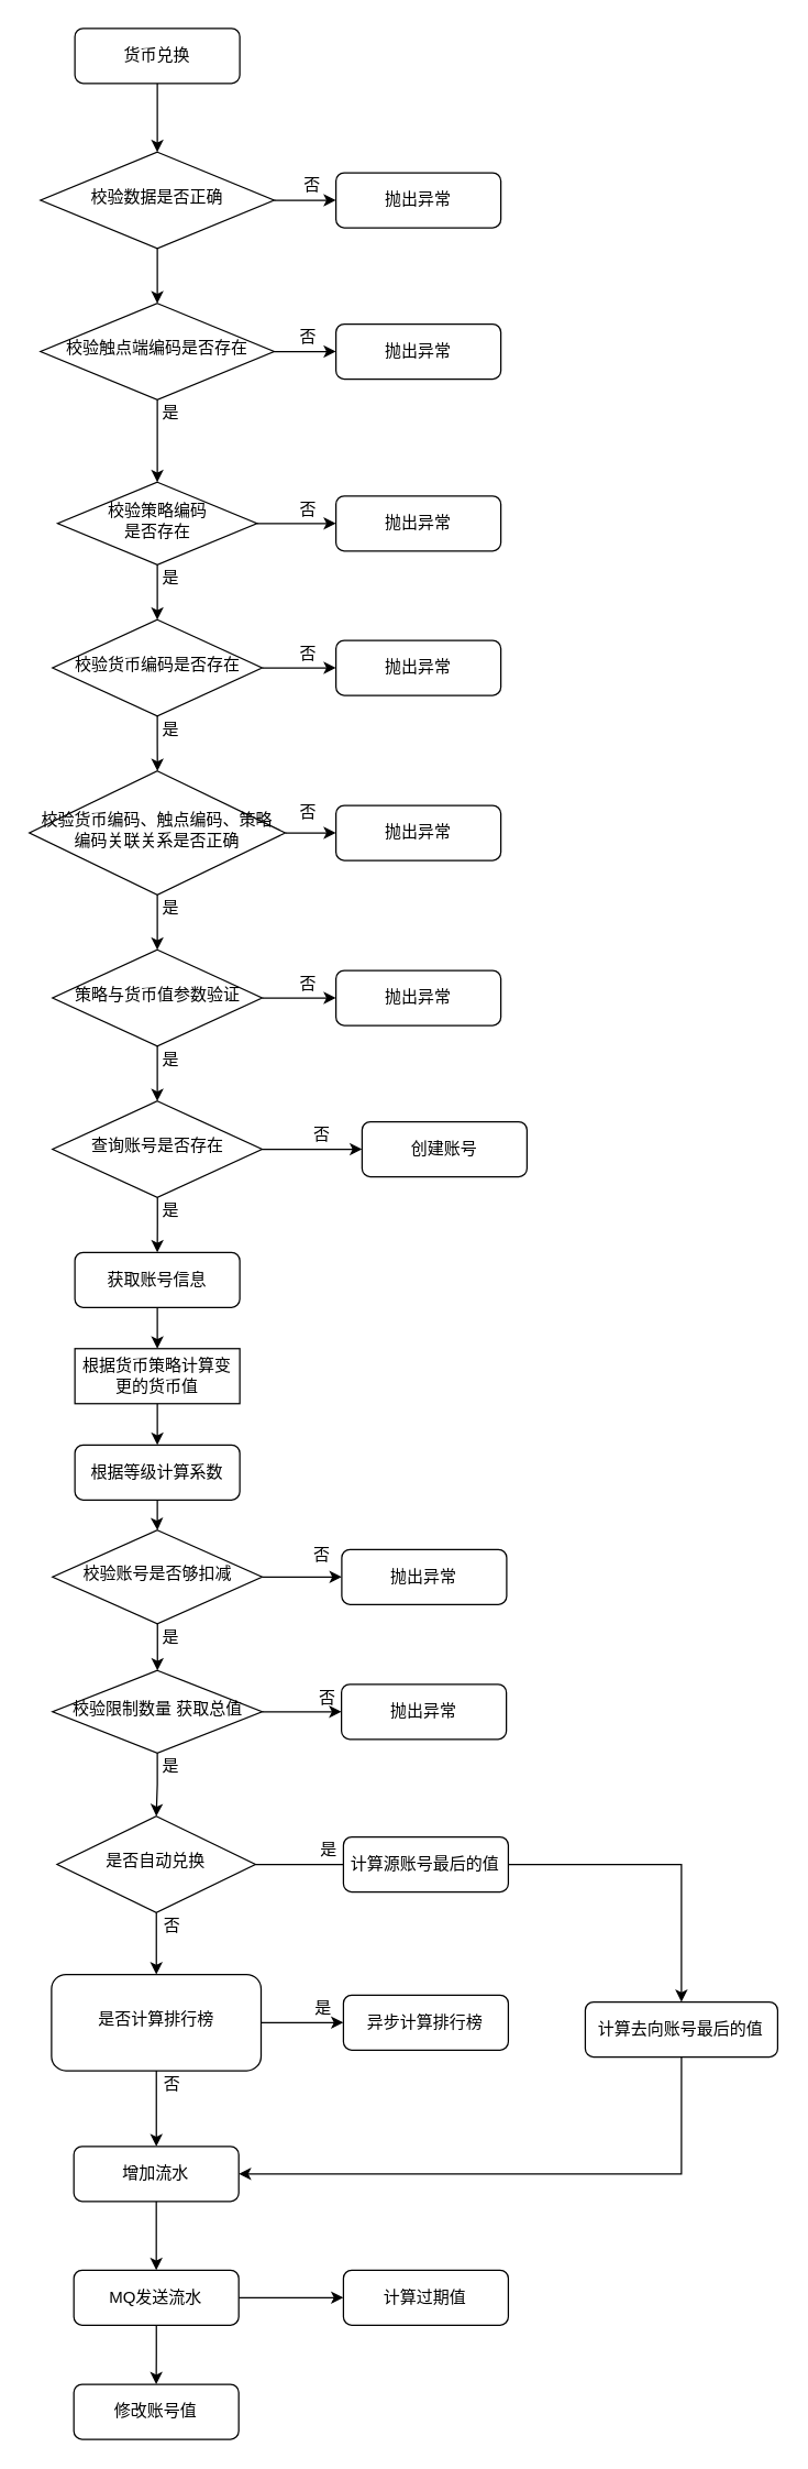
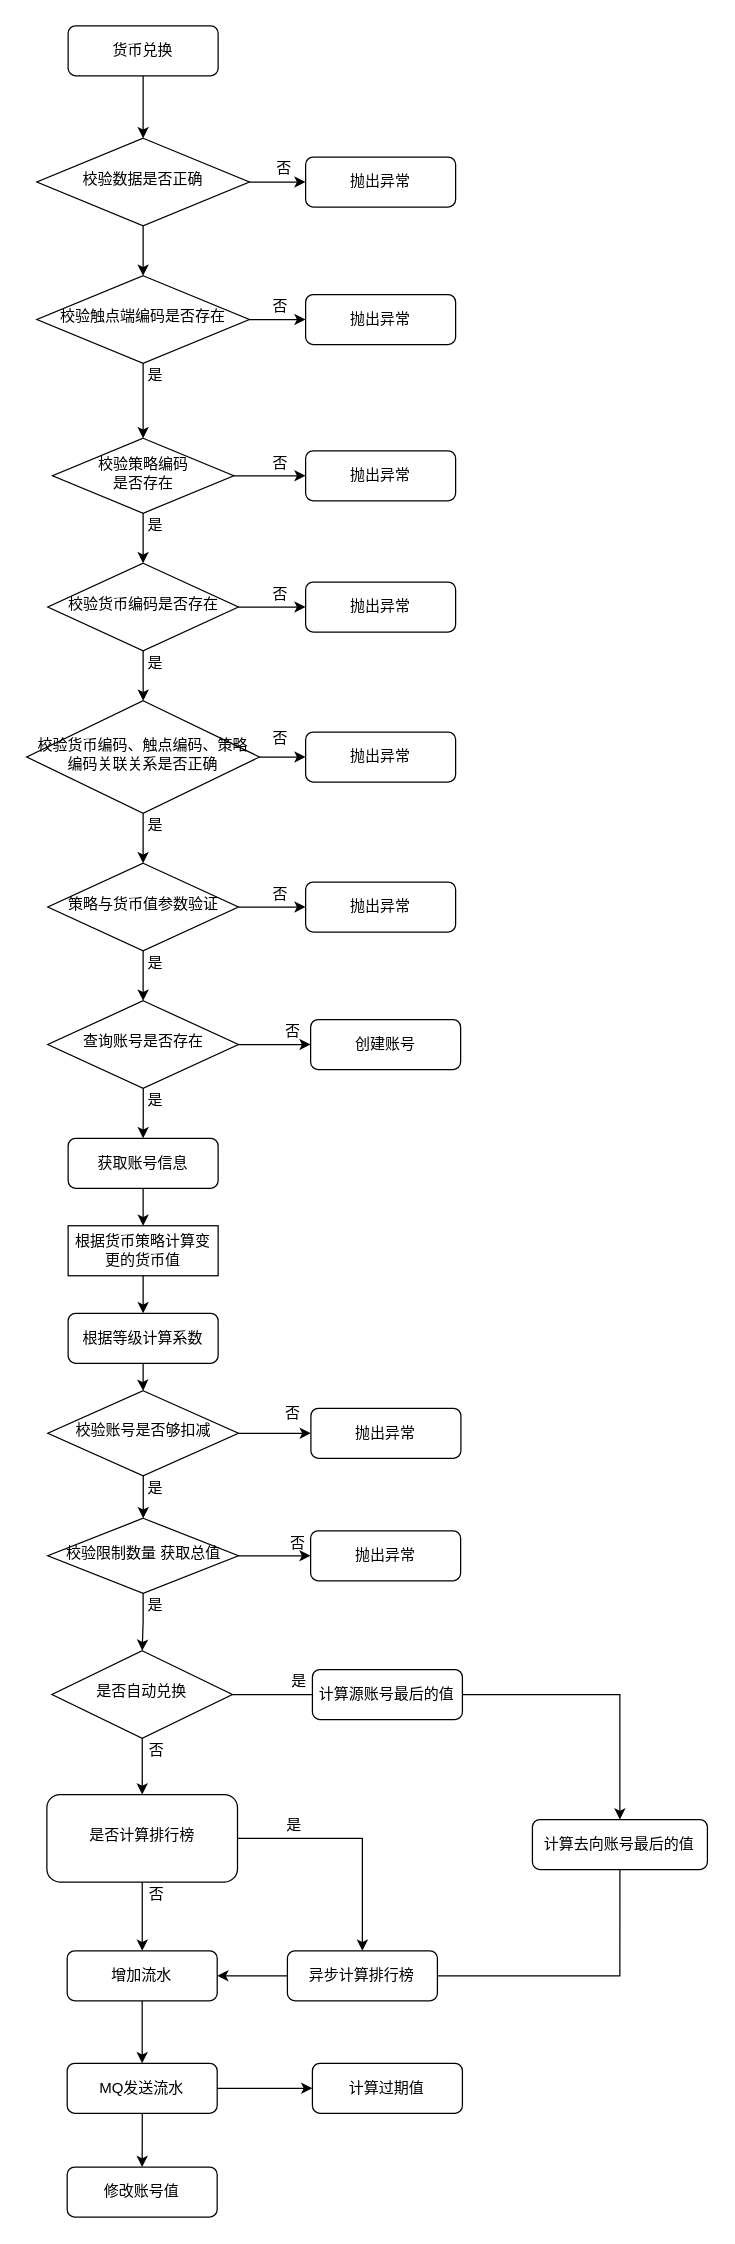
  <mxCell id="0" />
  <mxCell id="1" parent="0" />
  <mxCell id="2" value="" style="edgeStyle=orthogonalEdgeStyle;rounded=0;orthogonalLoop=1;jettySize=auto;html=1;" edge="1" parent="1" source="3" target="82"><mxGeometry relative="1" as="geometry" /></mxCell>
  <mxCell id="3" value="货币兑换" style="rounded=1;whiteSpace=wrap;html=1;fontSize=12;glass=0;strokeWidth=1;shadow=0;" parent="1" vertex="1"><mxGeometry x="54" y="20" width="120" height="40" as="geometry" /></mxCell>
  <mxCell id="4" value="" style="edgeStyle=orthogonalEdgeStyle;rounded=0;orthogonalLoop=1;jettySize=auto;html=1;" parent="1" source="6" target="7" edge="1"><mxGeometry relative="1" as="geometry" /></mxCell>
  <mxCell id="5" value="" style="edgeStyle=orthogonalEdgeStyle;rounded=0;orthogonalLoop=1;jettySize=auto;html=1;" parent="1" source="6" target="10" edge="1"><mxGeometry relative="1" as="geometry" /></mxCell>
  <mxCell id="6" value="校验触点端编码是否存在" style="rhombus;whiteSpace=wrap;html=1;shadow=0;fontFamily=Helvetica;fontSize=12;align=center;strokeWidth=1;spacing=6;spacingTop=-4;" parent="1" vertex="1"><mxGeometry x="29" y="220" width="170" height="70" as="geometry" /></mxCell>
  <mxCell id="7" value="抛出异常" style="rounded=1;whiteSpace=wrap;html=1;fontSize=12;glass=0;strokeWidth=1;shadow=0;" parent="1" vertex="1"><mxGeometry x="244" y="235" width="120" height="40" as="geometry" /></mxCell>
  <mxCell id="8" value="" style="edgeStyle=orthogonalEdgeStyle;rounded=0;orthogonalLoop=1;jettySize=auto;html=1;" parent="1" source="10" target="13" edge="1"><mxGeometry relative="1" as="geometry" /></mxCell>
  <mxCell id="9" style="edgeStyle=orthogonalEdgeStyle;rounded=0;orthogonalLoop=1;jettySize=auto;html=1;exitX=0.5;exitY=1;exitDx=0;exitDy=0;entryX=0.5;entryY=0;entryDx=0;entryDy=0;" parent="1" source="10" target="17" edge="1"><mxGeometry relative="1" as="geometry" /></mxCell>
  <mxCell id="10" value="校验策略编码&lt;br&gt;是否存在" style="rhombus;whiteSpace=wrap;html=1;shadow=0;fontFamily=Helvetica;fontSize=12;align=center;strokeWidth=1;spacing=6;spacingTop=-4;" parent="1" vertex="1"><mxGeometry x="41.5" y="350" width="145" height="60" as="geometry" /></mxCell>
  <mxCell id="11" value="否" style="text;html=1;strokeColor=none;fillColor=none;align=center;verticalAlign=middle;whiteSpace=wrap;rounded=0;" parent="1" vertex="1"><mxGeometry x="214" y="235" width="20" height="20" as="geometry" /></mxCell>
  <mxCell id="12" value="是" style="text;html=1;strokeColor=none;fillColor=none;align=center;verticalAlign=middle;whiteSpace=wrap;rounded=0;" parent="1" vertex="1"><mxGeometry x="114" y="290" width="20" height="20" as="geometry" /></mxCell>
  <mxCell id="13" value="抛出异常" style="rounded=1;whiteSpace=wrap;html=1;fontSize=12;glass=0;strokeWidth=1;shadow=0;" parent="1" vertex="1"><mxGeometry x="244" y="360" width="120" height="40" as="geometry" /></mxCell>
  <mxCell id="14" value="否" style="text;html=1;strokeColor=none;fillColor=none;align=center;verticalAlign=middle;whiteSpace=wrap;rounded=0;" parent="1" vertex="1"><mxGeometry x="214" y="360" width="20" height="20" as="geometry" /></mxCell>
  <mxCell id="15" value="" style="edgeStyle=orthogonalEdgeStyle;rounded=0;orthogonalLoop=1;jettySize=auto;html=1;" parent="1" source="17" target="18" edge="1"><mxGeometry relative="1" as="geometry" /></mxCell>
  <mxCell id="16" style="edgeStyle=orthogonalEdgeStyle;rounded=0;orthogonalLoop=1;jettySize=auto;html=1;exitX=0.5;exitY=1;exitDx=0;exitDy=0;" parent="1" source="17" target="22" edge="1"><mxGeometry relative="1" as="geometry" /></mxCell>
  <mxCell id="17" value="校验货币编码是否存在" style="rhombus;whiteSpace=wrap;html=1;shadow=0;fontFamily=Helvetica;fontSize=12;align=center;strokeWidth=1;spacing=6;spacingTop=-4;" parent="1" vertex="1"><mxGeometry x="37.75" y="450" width="152.5" height="70" as="geometry" /></mxCell>
  <mxCell id="18" value="抛出异常" style="rounded=1;whiteSpace=wrap;html=1;fontSize=12;glass=0;strokeWidth=1;shadow=0;" parent="1" vertex="1"><mxGeometry x="244" y="465" width="120" height="40" as="geometry" /></mxCell>
  <mxCell id="19" value="否" style="text;html=1;strokeColor=none;fillColor=none;align=center;verticalAlign=middle;whiteSpace=wrap;rounded=0;" parent="1" vertex="1"><mxGeometry x="214" y="465" width="20" height="20" as="geometry" /></mxCell>
  <mxCell id="20" value="" style="edgeStyle=orthogonalEdgeStyle;rounded=0;orthogonalLoop=1;jettySize=auto;html=1;" parent="1" source="22" target="23" edge="1"><mxGeometry relative="1" as="geometry" /></mxCell>
  <mxCell id="21" style="edgeStyle=orthogonalEdgeStyle;rounded=0;orthogonalLoop=1;jettySize=auto;html=1;exitX=0.5;exitY=1;exitDx=0;exitDy=0;entryX=0.5;entryY=0;entryDx=0;entryDy=0;" parent="1" source="22" target="27" edge="1"><mxGeometry relative="1" as="geometry" /></mxCell>
  <mxCell id="22" value="校验货币编码、触点编码、策略编码关联关系是否正确" style="rhombus;whiteSpace=wrap;html=1;shadow=0;fontFamily=Helvetica;fontSize=12;align=center;strokeWidth=1;spacing=6;spacingTop=-4;" parent="1" vertex="1"><mxGeometry x="20.88" y="560" width="186.25" height="90" as="geometry" /></mxCell>
  <mxCell id="23" value="抛出异常" style="rounded=1;whiteSpace=wrap;html=1;fontSize=12;glass=0;strokeWidth=1;shadow=0;" parent="1" vertex="1"><mxGeometry x="244" y="585" width="120" height="40" as="geometry" /></mxCell>
  <mxCell id="24" value="否" style="text;html=1;strokeColor=none;fillColor=none;align=center;verticalAlign=middle;whiteSpace=wrap;rounded=0;" parent="1" vertex="1"><mxGeometry x="214" y="580" width="20" height="20" as="geometry" /></mxCell>
  <mxCell id="25" value="" style="edgeStyle=orthogonalEdgeStyle;rounded=0;orthogonalLoop=1;jettySize=auto;html=1;" parent="1" source="27" target="28" edge="1"><mxGeometry relative="1" as="geometry" /></mxCell>
  <mxCell id="26" value="" style="edgeStyle=orthogonalEdgeStyle;rounded=0;orthogonalLoop=1;jettySize=auto;html=1;" parent="1" source="27" target="35" edge="1"><mxGeometry relative="1" as="geometry" /></mxCell>
  <mxCell id="27" value="策略与货币值参数验证" style="rhombus;whiteSpace=wrap;html=1;shadow=0;fontFamily=Helvetica;fontSize=12;align=center;strokeWidth=1;spacing=6;spacingTop=-4;" parent="1" vertex="1"><mxGeometry x="37.75" y="690" width="152.5" height="70" as="geometry" /></mxCell>
  <mxCell id="28" value="抛出异常" style="rounded=1;whiteSpace=wrap;html=1;fontSize=12;glass=0;strokeWidth=1;shadow=0;" parent="1" vertex="1"><mxGeometry x="244" y="705" width="120" height="40" as="geometry" /></mxCell>
  <mxCell id="29" value="否" style="text;html=1;strokeColor=none;fillColor=none;align=center;verticalAlign=middle;whiteSpace=wrap;rounded=0;" parent="1" vertex="1"><mxGeometry x="214" y="705" width="20" height="20" as="geometry" /></mxCell>
  <mxCell id="30" value="是" style="text;html=1;strokeColor=none;fillColor=none;align=center;verticalAlign=middle;whiteSpace=wrap;rounded=0;" parent="1" vertex="1"><mxGeometry x="114" y="410" width="20" height="20" as="geometry" /></mxCell>
  <mxCell id="31" value="是" style="text;html=1;strokeColor=none;fillColor=none;align=center;verticalAlign=middle;whiteSpace=wrap;rounded=0;" parent="1" vertex="1"><mxGeometry x="114" y="520" width="20" height="20" as="geometry" /></mxCell>
  <mxCell id="32" value="是" style="text;html=1;strokeColor=none;fillColor=none;align=center;verticalAlign=middle;whiteSpace=wrap;rounded=0;" parent="1" vertex="1"><mxGeometry x="114" y="650" width="20" height="20" as="geometry" /></mxCell>
  <mxCell id="33" style="edgeStyle=orthogonalEdgeStyle;rounded=0;orthogonalLoop=1;jettySize=auto;html=1;exitX=1;exitY=0.5;exitDx=0;exitDy=0;entryX=0;entryY=0.5;entryDx=0;entryDy=0;" parent="1" source="35" target="36" edge="1"><mxGeometry relative="1" as="geometry" /></mxCell>
  <mxCell id="34" value="" style="edgeStyle=orthogonalEdgeStyle;rounded=0;orthogonalLoop=1;jettySize=auto;html=1;" parent="1" source="35" target="39" edge="1"><mxGeometry relative="1" as="geometry" /></mxCell>
  <mxCell id="35" value="查询账号是否存在" style="rhombus;whiteSpace=wrap;html=1;shadow=0;fontFamily=Helvetica;fontSize=12;align=center;strokeWidth=1;spacing=6;spacingTop=-4;" parent="1" vertex="1"><mxGeometry x="37.75" y="800" width="152.5" height="70" as="geometry" /></mxCell>
- <mxCell id="36" value="创建账号" style="rounded=1;whiteSpace=wrap;html=1;fontSize=12;glass=0;strokeWidth=1;shadow=0;" parent="1" vertex="1"><mxGeometry x="263" y="815" width="120" height="40" as="geometry" /></mxCell>
+ <mxCell id="36" value="创建账号" style="rounded=1;whiteSpace=wrap;html=1;fontSize=12;glass=0;strokeWidth=1;shadow=0;" parent="1" vertex="1"><mxGeometry x="248" y="815" width="120" height="40" as="geometry" /></mxCell>
  <mxCell id="37" value="否" style="text;html=1;strokeColor=none;fillColor=none;align=center;verticalAlign=middle;whiteSpace=wrap;rounded=0;" parent="1" vertex="1"><mxGeometry x="224" y="815" width="20" height="20" as="geometry" /></mxCell>
  <mxCell id="38" style="edgeStyle=orthogonalEdgeStyle;rounded=0;orthogonalLoop=1;jettySize=auto;html=1;exitX=0.5;exitY=1;exitDx=0;exitDy=0;entryX=0.5;entryY=0;entryDx=0;entryDy=0;" parent="1" source="39" target="41" edge="1"><mxGeometry relative="1" as="geometry" /></mxCell>
  <mxCell id="39" value="获取账号信息" style="rounded=1;whiteSpace=wrap;html=1;fontSize=12;glass=0;strokeWidth=1;shadow=0;" parent="1" vertex="1"><mxGeometry x="54" y="910" width="120" height="40" as="geometry" /></mxCell>
  <mxCell id="40" style="edgeStyle=orthogonalEdgeStyle;rounded=0;orthogonalLoop=1;jettySize=auto;html=1;exitX=0.5;exitY=1;exitDx=0;exitDy=0;entryX=0.5;entryY=0;entryDx=0;entryDy=0;" parent="1" source="41" target="43" edge="1"><mxGeometry relative="1" as="geometry" /></mxCell>
  <mxCell id="41" value="根据货币策略计算变更的货币值" style="whiteSpace=wrap;html=1;fontSize=12;glass=0;strokeWidth=1;shadow=0;rounded=0;" parent="1" vertex="1"><mxGeometry x="54.01" y="980" width="120" height="40" as="geometry" /></mxCell>
  <mxCell id="42" style="edgeStyle=orthogonalEdgeStyle;rounded=0;orthogonalLoop=1;jettySize=auto;html=1;exitX=0.5;exitY=1;exitDx=0;exitDy=0;" parent="1" source="43" target="57" edge="1"><mxGeometry relative="1" as="geometry" /></mxCell>
  <mxCell id="43" value="根据等级计算系数" style="rounded=1;whiteSpace=wrap;html=1;fontSize=12;glass=0;strokeWidth=1;shadow=0;" parent="1" vertex="1"><mxGeometry x="54.01" y="1050" width="120" height="40" as="geometry" /></mxCell>
  <mxCell id="44" value="" style="edgeStyle=orthogonalEdgeStyle;rounded=0;orthogonalLoop=1;jettySize=auto;html=1;" parent="1" source="46" target="49" edge="1"><mxGeometry relative="1" as="geometry" /></mxCell>
  <mxCell id="45" value="" style="edgeStyle=orthogonalEdgeStyle;rounded=0;orthogonalLoop=1;jettySize=auto;html=1;" edge="1" parent="1" source="46" target="66"><mxGeometry relative="1" as="geometry"><Array as="points"><mxPoint x="253" y="1355" /><mxPoint x="253" y="1355" /></Array></mxGeometry></mxCell>
  <mxCell id="46" value="是否自动兑换" style="rhombus;whiteSpace=wrap;html=1;shadow=0;fontFamily=Helvetica;fontSize=12;align=center;strokeWidth=1;spacing=6;spacingTop=-4;" parent="1" vertex="1"><mxGeometry x="41.06" y="1320" width="144.37" height="70" as="geometry" /></mxCell>
  <mxCell id="47" value="" style="edgeStyle=orthogonalEdgeStyle;rounded=0;orthogonalLoop=1;jettySize=auto;html=1;" parent="1" source="49" target="64" edge="1"><mxGeometry relative="1" as="geometry" /></mxCell>
  <mxCell id="48" value="" style="edgeStyle=orthogonalEdgeStyle;rounded=0;orthogonalLoop=1;jettySize=auto;html=1;" parent="1" source="49" target="51" edge="1"><mxGeometry relative="1" as="geometry" /></mxCell>
  <mxCell id="49" value="是否计算排行榜" style="whiteSpace=wrap;html=1;shadow=0;fontFamily=Helvetica;fontSize=12;align=center;strokeWidth=1;spacing=6;spacingTop=-4;rounded=1;" parent="1" vertex="1"><mxGeometry x="37" y="1435" width="152.5" height="70" as="geometry" /></mxCell>
  <mxCell id="50" value="" style="edgeStyle=orthogonalEdgeStyle;rounded=0;orthogonalLoop=1;jettySize=auto;html=1;" parent="1" source="51" target="54" edge="1"><mxGeometry relative="1" as="geometry" /></mxCell>
  <mxCell id="51" value="增加流水" style="rounded=1;whiteSpace=wrap;html=1;fontSize=12;glass=0;strokeWidth=1;shadow=0;" parent="1" vertex="1"><mxGeometry x="53.25" y="1560" width="120" height="40" as="geometry" /></mxCell>
  <mxCell id="52" value="" style="edgeStyle=orthogonalEdgeStyle;rounded=0;orthogonalLoop=1;jettySize=auto;html=1;" edge="1" parent="1" source="54" target="78"><mxGeometry relative="1" as="geometry" /></mxCell>
  <mxCell id="53" value="" style="edgeStyle=orthogonalEdgeStyle;rounded=0;orthogonalLoop=1;jettySize=auto;html=1;" edge="1" parent="1" source="54" target="79"><mxGeometry relative="1" as="geometry" /></mxCell>
  <mxCell id="54" value="MQ发送流水" style="rounded=1;whiteSpace=wrap;html=1;fontSize=12;glass=0;strokeWidth=1;shadow=0;" parent="1" vertex="1"><mxGeometry x="53.25" y="1650" width="120" height="40" as="geometry" /></mxCell>
  <mxCell id="55" style="edgeStyle=orthogonalEdgeStyle;rounded=0;orthogonalLoop=1;jettySize=auto;html=1;exitX=1;exitY=0.5;exitDx=0;exitDy=0;" parent="1" source="57" target="58" edge="1"><mxGeometry relative="1" as="geometry" /></mxCell>
  <mxCell id="56" value="" style="edgeStyle=orthogonalEdgeStyle;rounded=0;orthogonalLoop=1;jettySize=auto;html=1;" parent="1" source="57" target="71" edge="1"><mxGeometry relative="1" as="geometry" /></mxCell>
  <mxCell id="57" value="校验账号是否够扣减" style="rhombus;whiteSpace=wrap;html=1;shadow=0;fontFamily=Helvetica;fontSize=12;align=center;strokeWidth=1;spacing=6;spacingTop=-4;" parent="1" vertex="1"><mxGeometry x="37.76" y="1112" width="152.5" height="68" as="geometry" /></mxCell>
  <mxCell id="58" value="抛出异常" style="rounded=1;whiteSpace=wrap;html=1;fontSize=12;glass=0;strokeWidth=1;shadow=0;" parent="1" vertex="1"><mxGeometry x="248.22" y="1126" width="120" height="40" as="geometry" /></mxCell>
  <mxCell id="59" value="否" style="text;html=1;strokeColor=none;fillColor=none;align=center;verticalAlign=middle;whiteSpace=wrap;rounded=0;" parent="1" vertex="1"><mxGeometry x="224" y="1120" width="20" height="20" as="geometry" /></mxCell>
  <mxCell id="60" value="" style="edgeStyle=orthogonalEdgeStyle;rounded=0;orthogonalLoop=1;jettySize=auto;html=1;" parent="1" source="61" target="63" edge="1"><mxGeometry relative="1" as="geometry" /></mxCell>
  <mxCell id="61" value="计算源账号最后的值" style="rounded=1;whiteSpace=wrap;html=1;fontSize=12;glass=0;strokeWidth=1;shadow=0;" parent="1" vertex="1"><mxGeometry x="249.43" y="1335" width="120" height="40" as="geometry" /></mxCell>
  <mxCell id="62" style="edgeStyle=orthogonalEdgeStyle;rounded=0;orthogonalLoop=1;jettySize=auto;html=1;exitX=0.5;exitY=1;exitDx=0;exitDy=0;entryX=1;entryY=0.5;entryDx=0;entryDy=0;" parent="1" source="63" target="51" edge="1"><mxGeometry relative="1" as="geometry" /></mxCell>
  <mxCell id="63" value="计算去向账号最后的值" style="rounded=1;whiteSpace=wrap;html=1;fontSize=12;glass=0;strokeWidth=1;shadow=0;" parent="1" vertex="1"><mxGeometry x="425.43" y="1455" width="140" height="40" as="geometry" /></mxCell>
- <mxCell id="64" value="异步计算排行榜" style="rounded=1;whiteSpace=wrap;html=1;fontSize=12;glass=0;strokeWidth=1;shadow=0;" parent="1" vertex="1"><mxGeometry x="249.43" y="1450" width="120" height="40" as="geometry" /></mxCell>
+ <mxCell id="64" value="异步计算排行榜" style="rounded=1;whiteSpace=wrap;html=1;fontSize=12;glass=0;strokeWidth=1;shadow=0;" parent="1" vertex="1"><mxGeometry x="229.43" y="1560" width="120" height="40" as="geometry" /></mxCell>
  <mxCell id="65" value="是" style="text;html=1;strokeColor=none;fillColor=none;align=center;verticalAlign=middle;whiteSpace=wrap;rounded=0;" parent="1" vertex="1"><mxGeometry x="225.43" y="1450" width="20" height="20" as="geometry" /></mxCell>
  <mxCell id="66" value="是" style="text;html=1;strokeColor=none;fillColor=none;align=center;verticalAlign=middle;whiteSpace=wrap;rounded=0;" parent="1" vertex="1"><mxGeometry x="229.43" y="1335" width="20" height="20" as="geometry" /></mxCell>
  <mxCell id="67" value="否" style="text;html=1;strokeColor=none;fillColor=none;align=center;verticalAlign=middle;whiteSpace=wrap;rounded=0;" parent="1" vertex="1"><mxGeometry x="115.43" y="1390" width="20" height="20" as="geometry" /></mxCell>
  <mxCell id="68" value="否" style="text;html=1;strokeColor=none;fillColor=none;align=center;verticalAlign=middle;whiteSpace=wrap;rounded=0;" parent="1" vertex="1"><mxGeometry x="115.43" y="1505" width="20" height="20" as="geometry" /></mxCell>
  <mxCell id="69" value="" style="edgeStyle=orthogonalEdgeStyle;rounded=0;orthogonalLoop=1;jettySize=auto;html=1;" parent="1" source="71" target="72" edge="1"><mxGeometry relative="1" as="geometry" /></mxCell>
  <mxCell id="70" style="edgeStyle=orthogonalEdgeStyle;rounded=0;orthogonalLoop=1;jettySize=auto;html=1;exitX=0.5;exitY=1;exitDx=0;exitDy=0;entryX=0.5;entryY=0;entryDx=0;entryDy=0;" parent="1" source="71" target="46" edge="1"><mxGeometry relative="1" as="geometry"><mxPoint x="114" y="1310" as="targetPoint" /></mxGeometry></mxCell>
  <mxCell id="71" value="校验限制数量 获取总值" style="rhombus;whiteSpace=wrap;html=1;shadow=0;fontFamily=Helvetica;fontSize=12;align=center;strokeWidth=1;spacing=6;spacingTop=-4;" parent="1" vertex="1"><mxGeometry x="37.75" y="1214" width="152.5" height="60" as="geometry" /></mxCell>
  <mxCell id="72" value="抛出异常" style="rounded=1;whiteSpace=wrap;html=1;fontSize=12;glass=0;strokeWidth=1;shadow=0;" parent="1" vertex="1"><mxGeometry x="248" y="1224" width="120" height="40" as="geometry" /></mxCell>
  <mxCell id="73" value="否" style="text;html=1;strokeColor=none;fillColor=none;align=center;verticalAlign=middle;whiteSpace=wrap;rounded=0;" parent="1" vertex="1"><mxGeometry x="228" y="1224" width="20" height="20" as="geometry" /></mxCell>
  <mxCell id="74" value="是" style="text;html=1;strokeColor=none;fillColor=none;align=center;verticalAlign=middle;whiteSpace=wrap;rounded=0;" parent="1" vertex="1"><mxGeometry x="114" y="760" width="20" height="20" as="geometry" /></mxCell>
  <mxCell id="75" value="是" style="text;html=1;strokeColor=none;fillColor=none;align=center;verticalAlign=middle;whiteSpace=wrap;rounded=0;" parent="1" vertex="1"><mxGeometry x="114" y="870" width="20" height="20" as="geometry" /></mxCell>
  <mxCell id="76" value="是" style="text;html=1;strokeColor=none;fillColor=none;align=center;verticalAlign=middle;whiteSpace=wrap;rounded=0;" parent="1" vertex="1"><mxGeometry x="114" y="1180" width="20" height="20" as="geometry" /></mxCell>
  <mxCell id="77" value="是" style="text;html=1;strokeColor=none;fillColor=none;align=center;verticalAlign=middle;whiteSpace=wrap;rounded=0;" parent="1" vertex="1"><mxGeometry x="114" y="1274" width="20" height="20" as="geometry" /></mxCell>
  <mxCell id="78" value="修改账号值" style="rounded=1;whiteSpace=wrap;html=1;fontSize=12;glass=0;strokeWidth=1;shadow=0;" vertex="1" parent="1"><mxGeometry x="53.24" y="1733" width="120" height="40" as="geometry" /></mxCell>
  <mxCell id="79" value="计算过期值" style="rounded=1;whiteSpace=wrap;html=1;fontSize=12;glass=0;strokeWidth=1;shadow=0;" vertex="1" parent="1"><mxGeometry x="249.43" y="1650" width="120" height="40" as="geometry" /></mxCell>
  <mxCell id="80" value="" style="edgeStyle=orthogonalEdgeStyle;rounded=0;orthogonalLoop=1;jettySize=auto;html=1;" edge="1" parent="1" source="82" target="6"><mxGeometry relative="1" as="geometry" /></mxCell>
  <mxCell id="81" value="" style="edgeStyle=orthogonalEdgeStyle;rounded=0;orthogonalLoop=1;jettySize=auto;html=1;" edge="1" parent="1" source="82" target="83"><mxGeometry relative="1" as="geometry" /></mxCell>
  <mxCell id="82" value="校验数据是否正确" style="rhombus;whiteSpace=wrap;html=1;shadow=0;fontFamily=Helvetica;fontSize=12;align=center;strokeWidth=1;spacing=6;spacingTop=-4;" vertex="1" parent="1"><mxGeometry x="29" y="110" width="170" height="70" as="geometry" /></mxCell>
  <mxCell id="83" value="抛出异常" style="rounded=1;whiteSpace=wrap;html=1;fontSize=12;glass=0;strokeWidth=1;shadow=0;" vertex="1" parent="1"><mxGeometry x="244" y="125" width="120" height="40" as="geometry" /></mxCell>
  <mxCell id="84" value="否" style="text;html=1;strokeColor=none;fillColor=none;align=center;verticalAlign=middle;whiteSpace=wrap;rounded=0;" vertex="1" parent="1"><mxGeometry x="217" y="124" width="20" height="20" as="geometry" /></mxCell>
